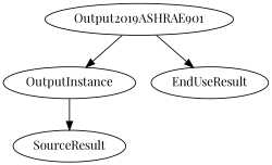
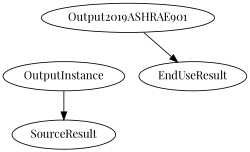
  digraph {
    fontname="Playfair Display"
    rankdir=TB
    node [fontname="Playfair Display"]
    edge [fontname="Playfair Display"]
    Output2019ASHRAE901
    OutputInstance
    EndUseResult
    SourceResult
-   Output2019ASHRAE901 -> OutputInstance
    Output2019ASHRAE901 -> EndUseResult
    OutputInstance -> SourceResult
  }
